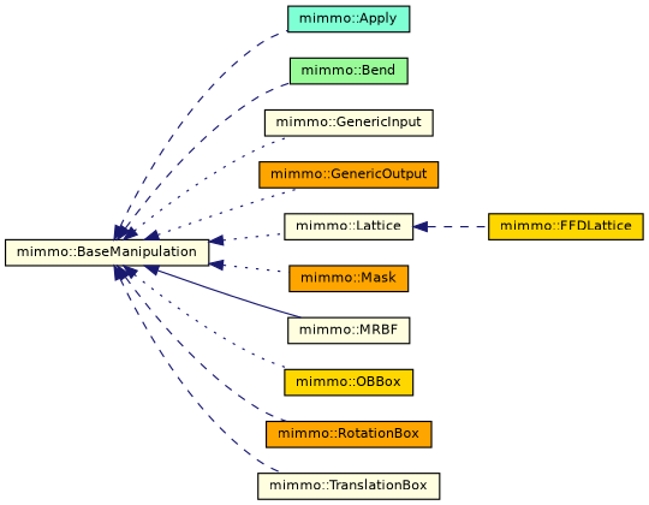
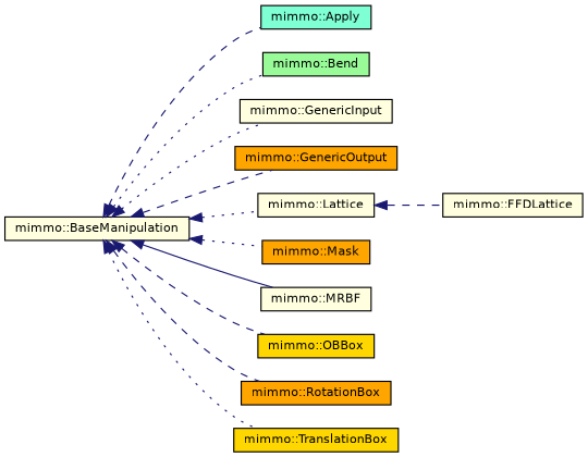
  digraph {
    rankdir=LR
    node [color=black fillcolor=lightyellow fontname=Helvetica fontsize=10 shape=record style=filled]
    edge [color=midnightblue dir=back fontname=Helvetica fontsize=10 labelfontname=Helvetica labelfontsize=10 style=dashed]
    n1 [fontcolor=black height=0.2 label="mimmo::BaseManipulation" width=0.4]
    n2 [fillcolor=aquamarine height=0.2 label="mimmo::Apply" width=0.4]
    n3 [fillcolor=palegreen height=0.2 label="mimmo::Bend" width=0.4]
    n4 [height=0.2 label="mimmo::GenericInput" width=0.4]
    n5 [fillcolor=orange height=0.2 label="mimmo::GenericOutput" width=0.4]
    n6 [height=0.2 label="mimmo::Lattice" width=0.4]
    n7 [fillcolor=orange height=0.2 label="mimmo::Mask" width=0.4]
    n8 [height=0.2 label="mimmo::MRBF" width=0.4]
    n9 [fillcolor=gold height=0.2 label="mimmo::OBBox" width=0.4]
    n10 [fillcolor=orange height=0.2 label="mimmo::RotationBox" width=0.4]
-   n11 [height=0.2 label="mimmo::TranslationBox" width=0.4]
-   n12 [fillcolor=gold height=0.2 label="mimmo::FFDLattice" width=0.4]
+   n11 [fillcolor=gold height=0.2 label="mimmo::TranslationBox" width=0.4]
+   n12 [height=0.2 label="mimmo::FFDLattice" width=0.4]
    n1 -> n2
-   n1 -> n3
+   n1 -> n3 [style=dotted]
    n1 -> n4 [style=dotted]
-   n1 -> n5 [style=dotted]
+   n1 -> n5
    n1 -> n6 [style=dotted]
    n1 -> n7 [style=dotted]
    n1 -> n8 [style=solid]
-   n1 -> n9 [style=dotted]
+   n1 -> n9
    n1 -> n10
-   n1 -> n11
+   n1 -> n11 [style=dotted]
    n6 -> n12
  }
